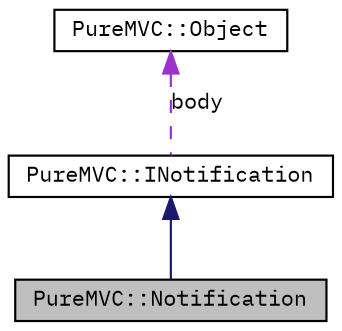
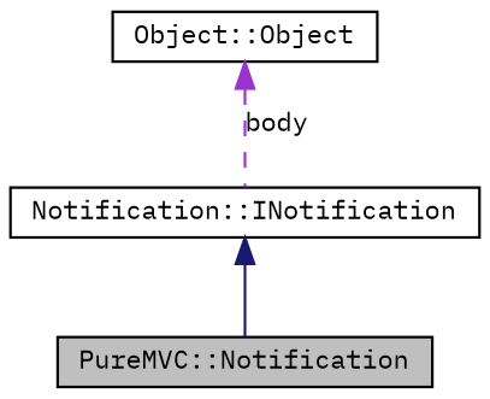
  digraph {
    fontname="IBM Plex Mono"
    node [color=black fillcolor=white fontname="IBM Plex Mono" fontsize=10 shape=record style=filled]
    edge [dir=back fontname="IBM Plex Mono" fontsize=10 labelfontname=FreeSans labelfontsize=10]
    n1 [fillcolor=grey75 fontcolor=black height=0.2 label="PureMVC::Notification" width=0.4]
-   n2 [height=0.2 label="PureMVC::INotification" width=0.4]
-   n3 [height=0.2 label="PureMVC::Object" width=0.4]
+   n2 [height=0.2 label="Notification::INotification" width=0.4]
+   n3 [height=0.2 label="Object::Object" width=0.4]
    n2 -> n1 [color=midnightblue style=solid]
    n3 -> n2 [color=darkorchid3 label=body style=dashed]
  }
